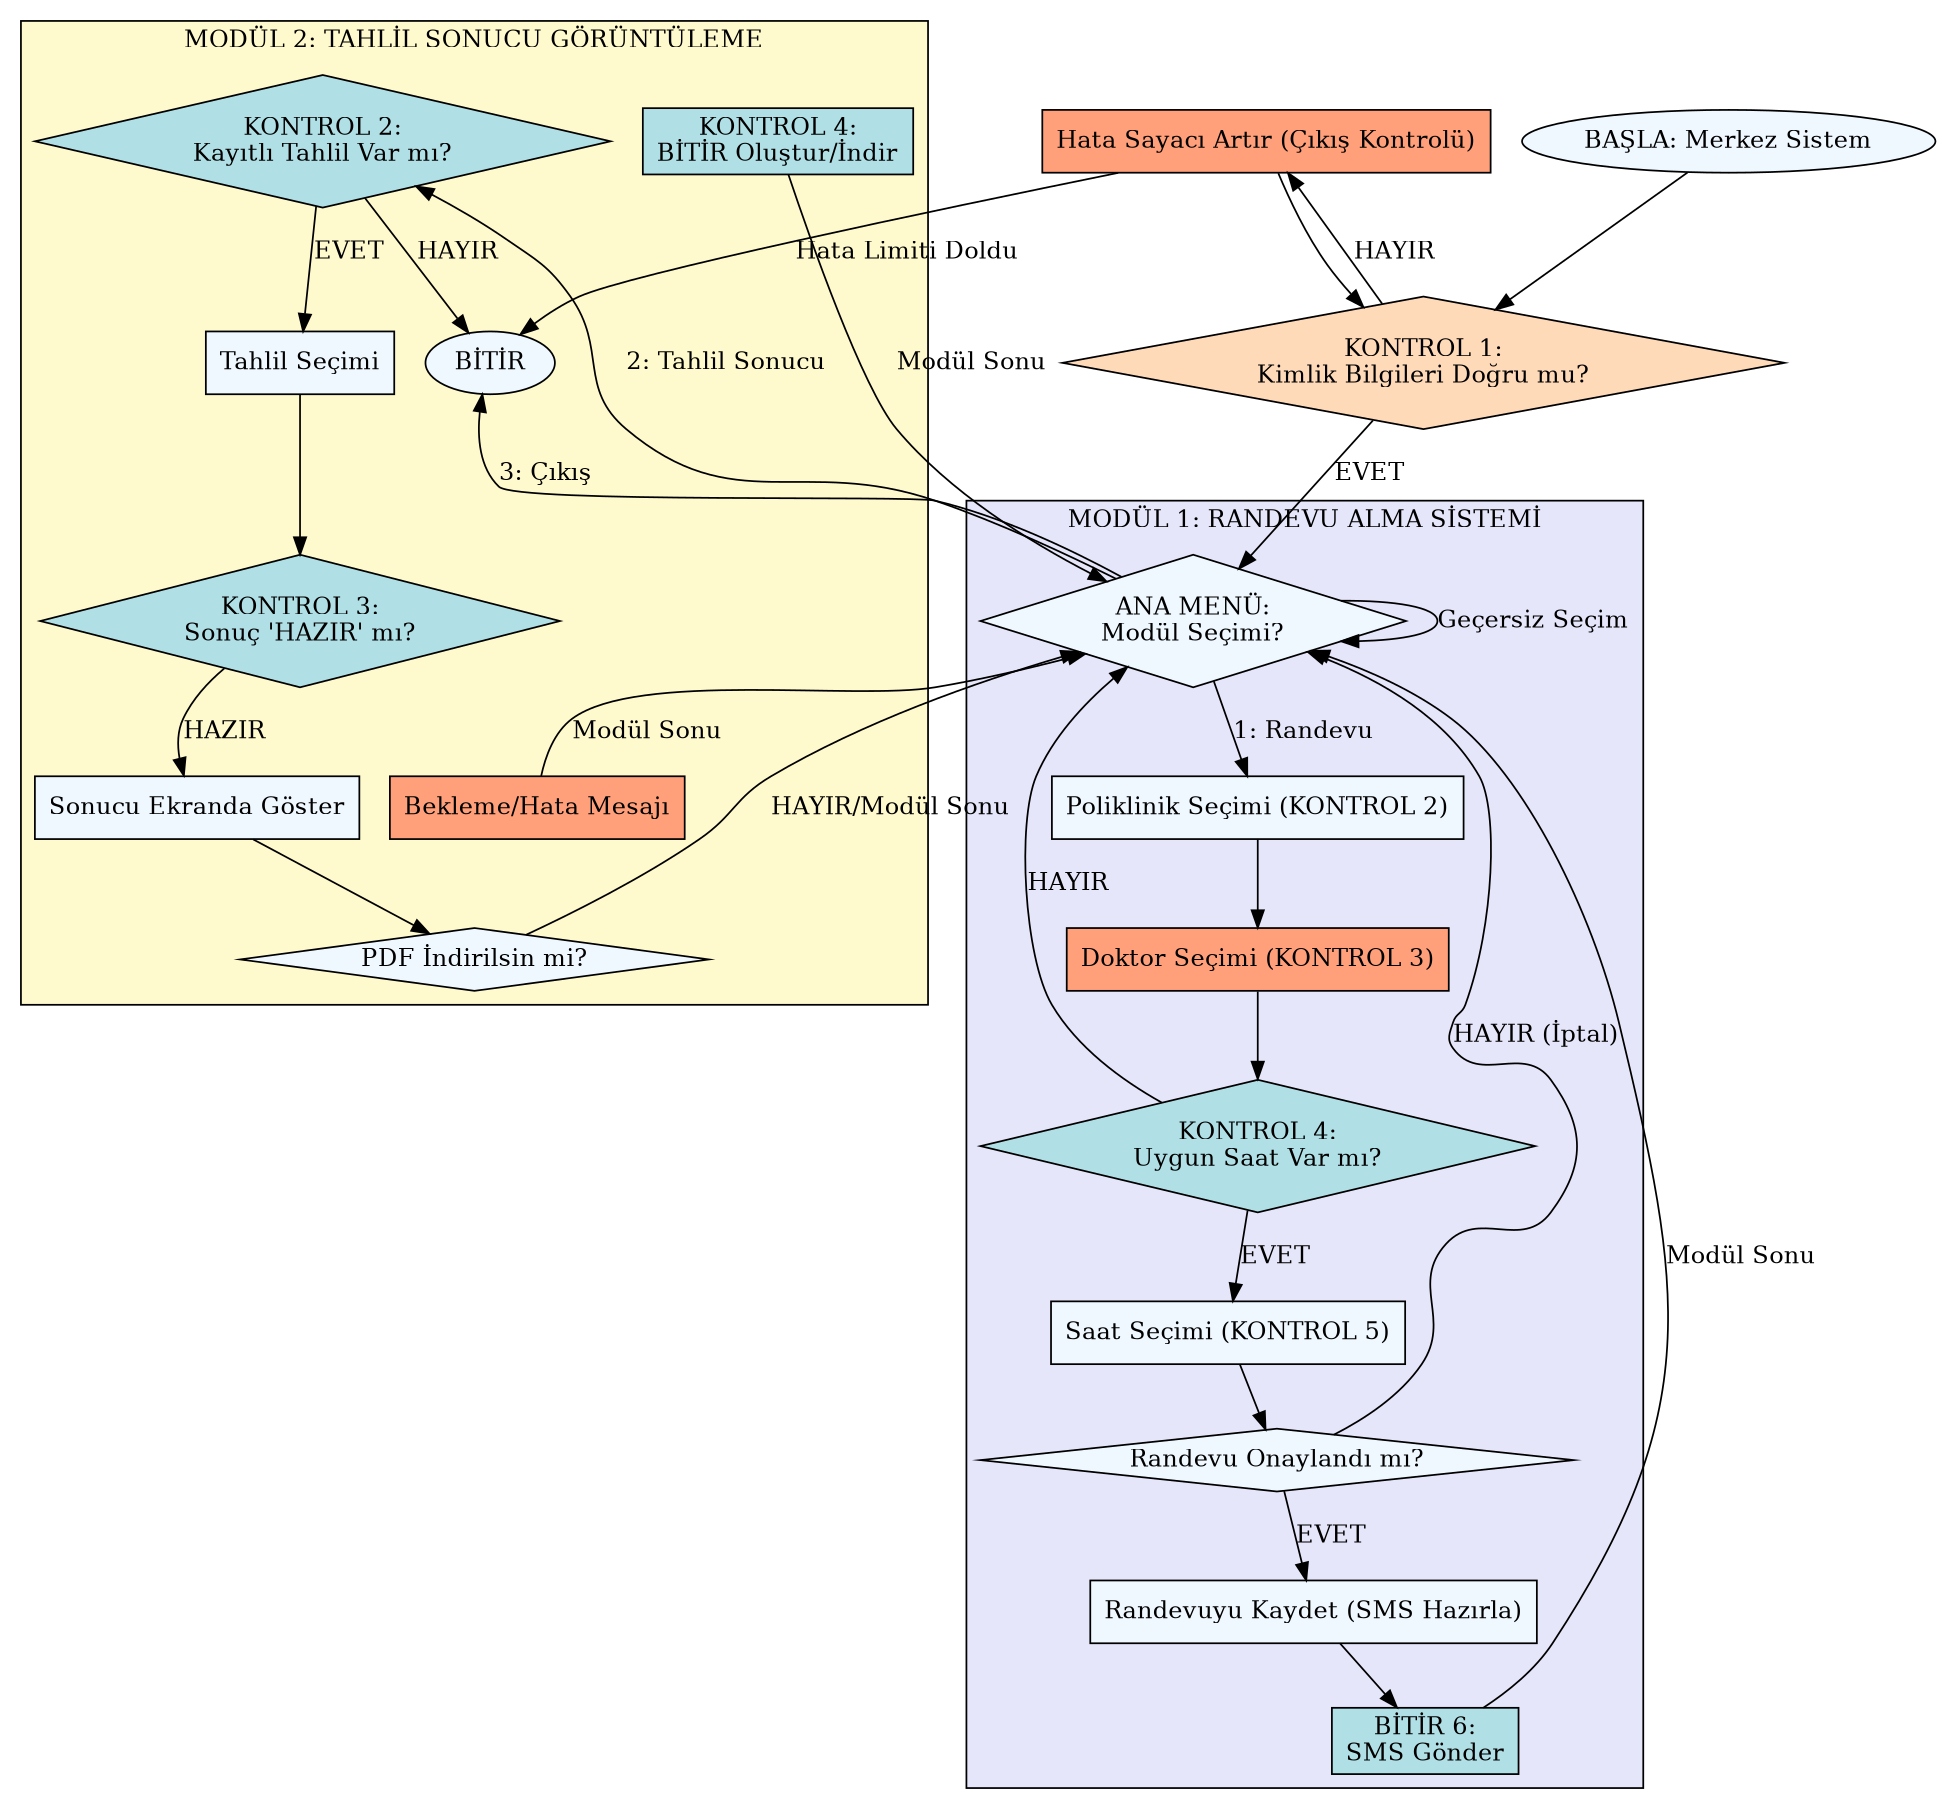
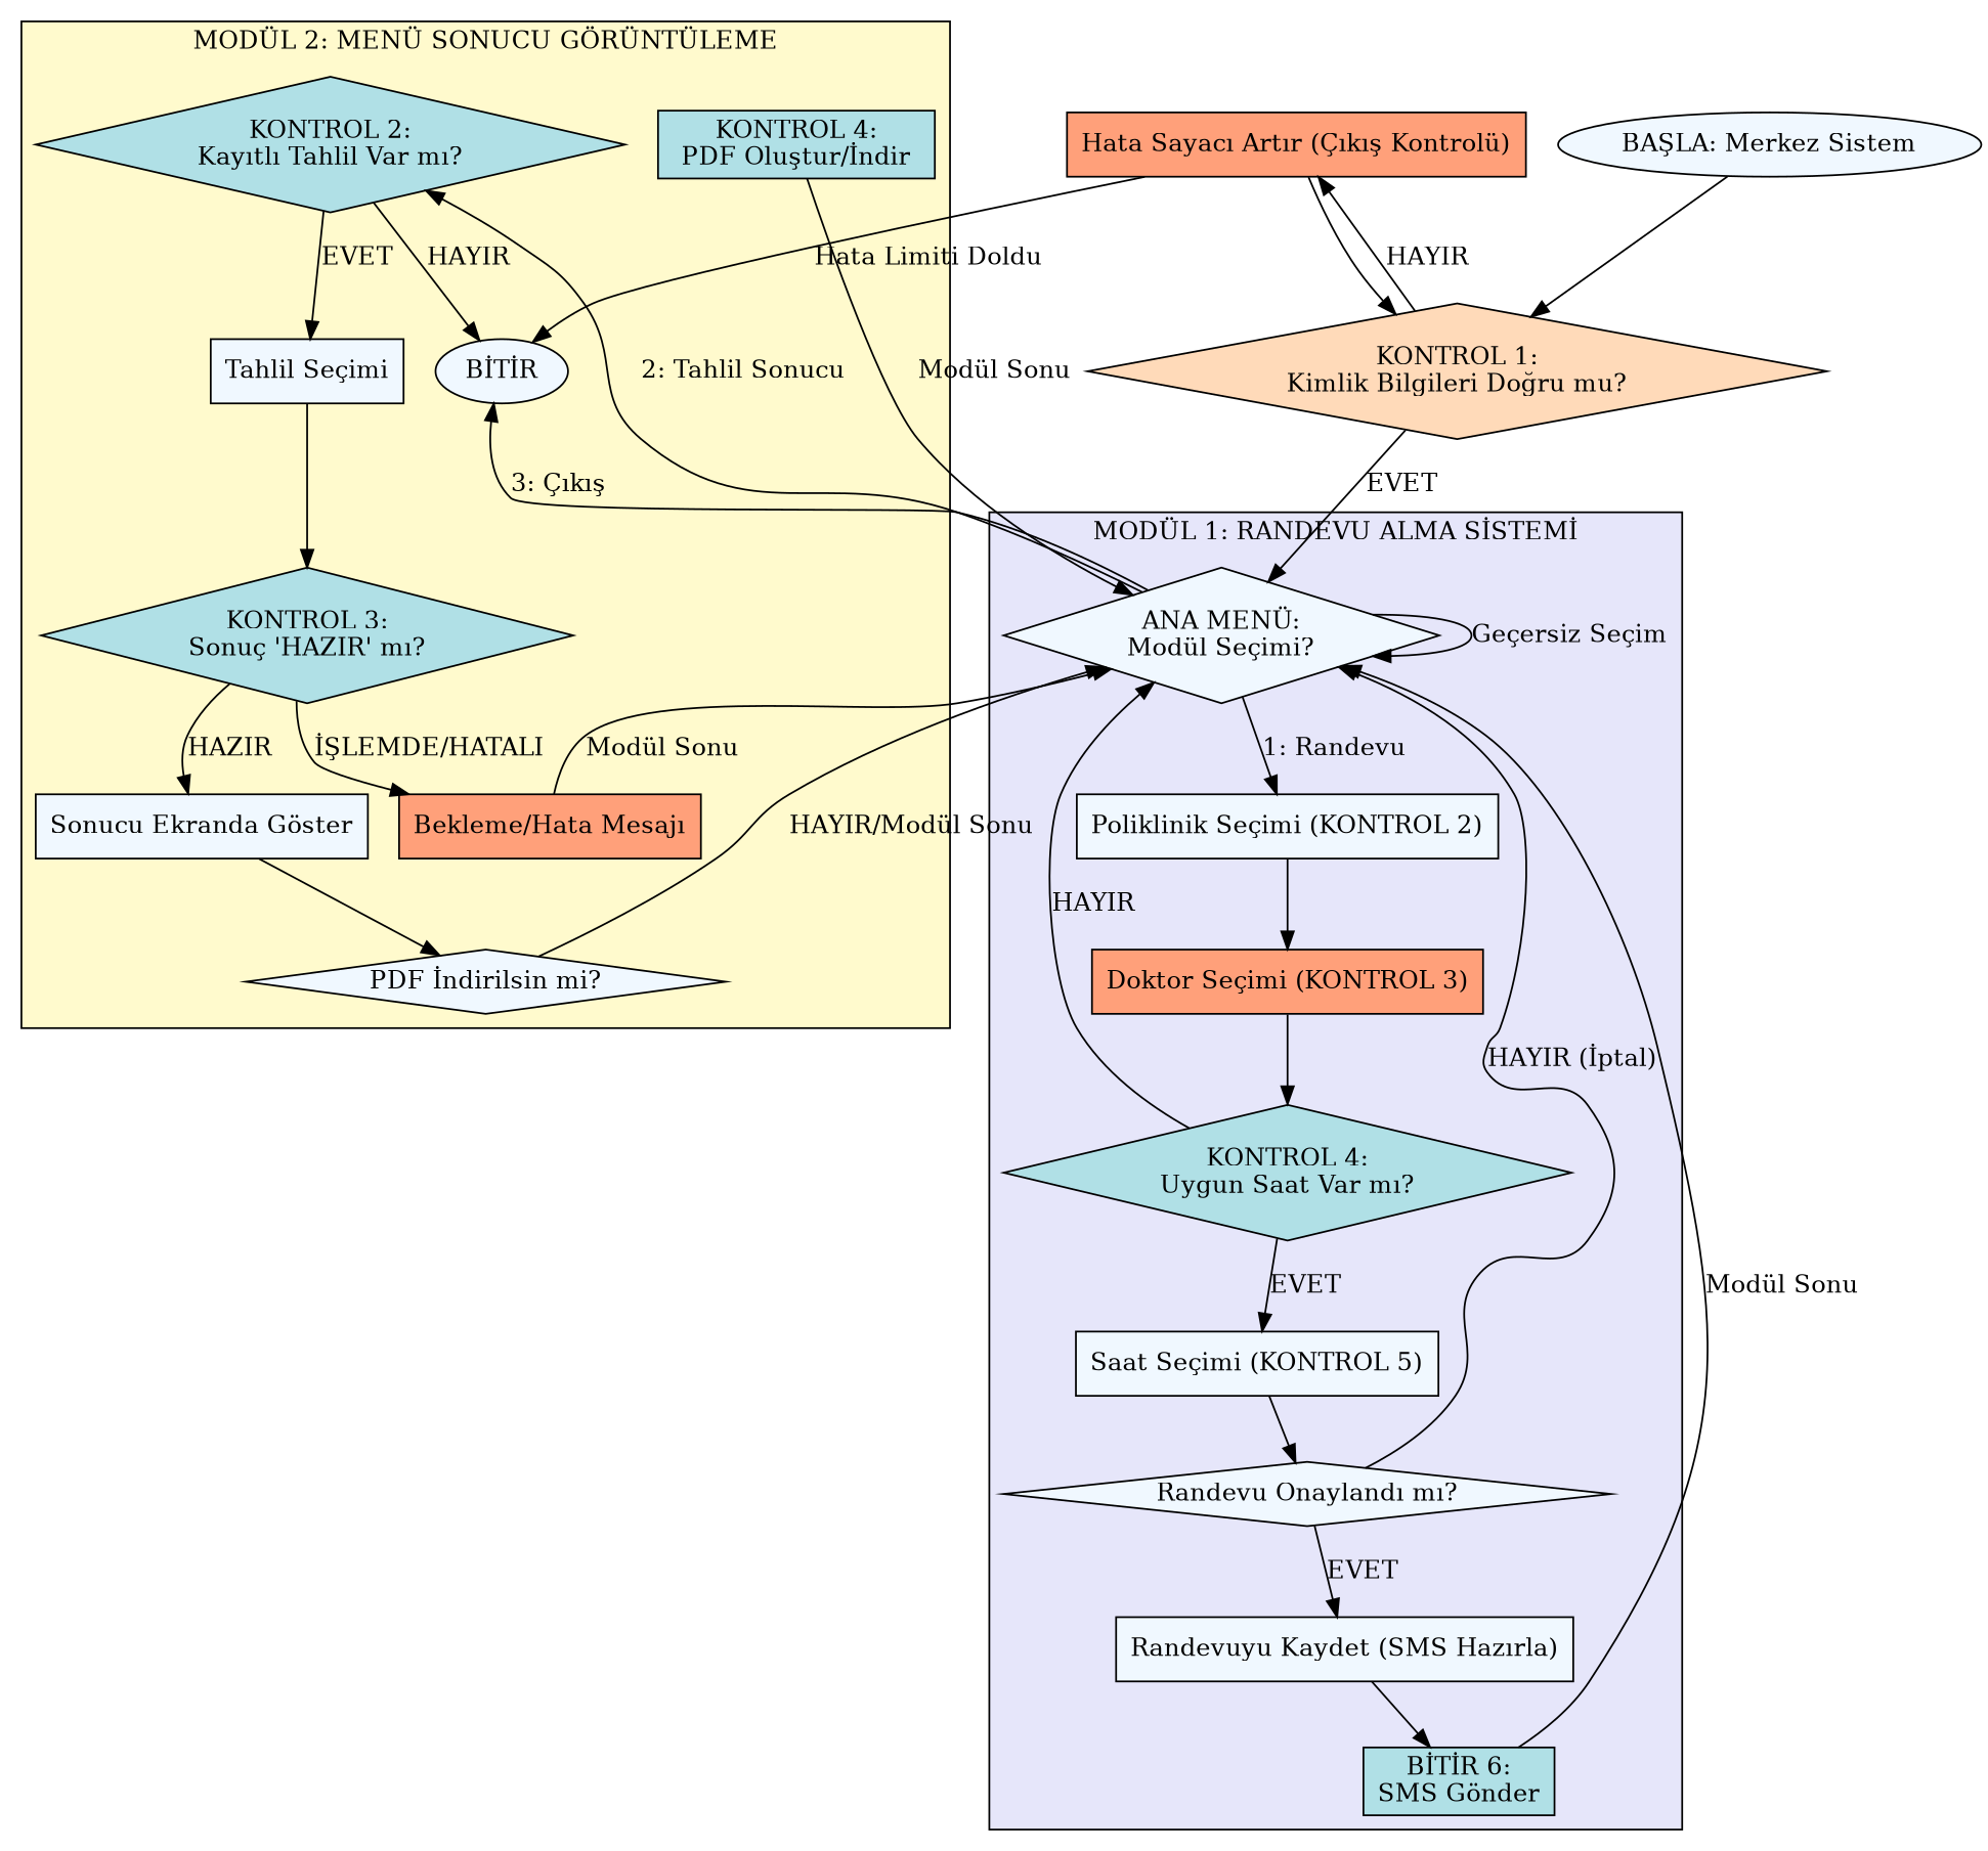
  digraph {
    rankdir=TB
    node [fillcolor="#F0F8FF" shape=box style=filled]
    n1 [label="ANA MENÜ:\nModül Seçimi?" shape=diamond]
    n2 [label="Poliklinik Seçimi (KONTROL 2)"]
    n3 [fillcolor="#FFA07A" label="Doktor Seçimi (KONTROL 3)"]
    n4 [fillcolor="#B0E0E6" label="KONTROL 4:\nUygun Saat Var mı?" shape=diamond]
    n5 [label="Saat Seçimi (KONTROL 5)"]
    n6 [label="Randevu Onaylandı mı?" shape=diamond]
    n7 [label="Randevuyu Kaydet (SMS Hazırla)"]
    n8 [fillcolor="#B0E0E6" label="BİTİR 6:\nSMS Gönder"]
    n9 [fillcolor="#B0E0E6" label="KONTROL 2:\nKayıtlı Tahlil Var mı?" shape=diamond]
    n10 [label="BİTİR" shape=ellipse]
    n11 [label="Tahlil Seçimi"]
    n12 [fillcolor="#B0E0E6" label="KONTROL 3:\nSonuç 'HAZIR' mı?" shape=diamond]
    n13 [fillcolor="#FFA07A" label="Bekleme/Hata Mesajı"]
    n14 [label="Sonucu Ekranda Göster"]
    n15 [label="PDF İndirilsin mi?" shape=diamond]
-   n16 [fillcolor="#B0E0E6" label="KONTROL 4:\nBİTİR Oluştur/İndir"]
+   n16 [fillcolor="#B0E0E6" label="KONTROL 4:\nPDF Oluştur/İndir"]
    n17 [label="BAŞLA: Merkez Sistem" shape=ellipse]
    n18 [fillcolor="#FFDAB9" label="KONTROL 1:\nKimlik Bilgileri Doğru mu?" shape=diamond]
    n19 [fillcolor="#FFA07A" label="Hata Sayacı Artır (Çıkış Kontrolü)"]
    subgraph cluster_1 {
      bgcolor="#E6E6FA"
      label="MODÜL 1: RANDEVU ALMA SİSTEMİ"
      n1
      n2
      n3
      n4
      n5
      n6
      n7
      n8
    }
    subgraph cluster_2 {
      bgcolor="#FFFACD"
-     label="MODÜL 2: TAHLİL SONUCU GÖRÜNTÜLEME"
+     label="MODÜL 2: MENÜ SONUCU GÖRÜNTÜLEME"
      n9
      n10
      n11
      n12
      n13
      n14
      n15
      n16
    }
    n1 -> n1 [label="Geçersiz Seçim"]
    n1 -> n2 [label="1: Randevu"]
    n1 -> n9 [label="2: Tahlil Sonucu"]
    n1 -> n10 [label="3: Çıkış"]
    n2 -> n3
    n3 -> n4
    n4 -> n1 [label=HAYIR]
    n4 -> n5 [label=EVET]
    n5 -> n6
    n6 -> n1 [label="HAYIR (İptal)"]
    n6 -> n7 [label=EVET]
    n7 -> n8
    n8 -> n1 [label="Modül Sonu"]
    n9 -> n10 [label=HAYIR]
    n9 -> n11 [label=EVET]
    n11 -> n12
+   n12 -> n13 [label="İŞLEMDE/HATALI"]
    n12 -> n14 [label=HAZIR]
    n13 -> n1 [label="Modül Sonu"]
    n14 -> n15
    n15 -> n1 [label="HAYIR/Modül Sonu"]
    n16 -> n1 [label="Modül Sonu"]
    n17 -> n18
    n18 -> n1 [label=EVET]
    n18 -> n19 [label=HAYIR]
    n19 -> n10 [label="Hata Limiti Doldu"]
    n19 -> n18
  }
